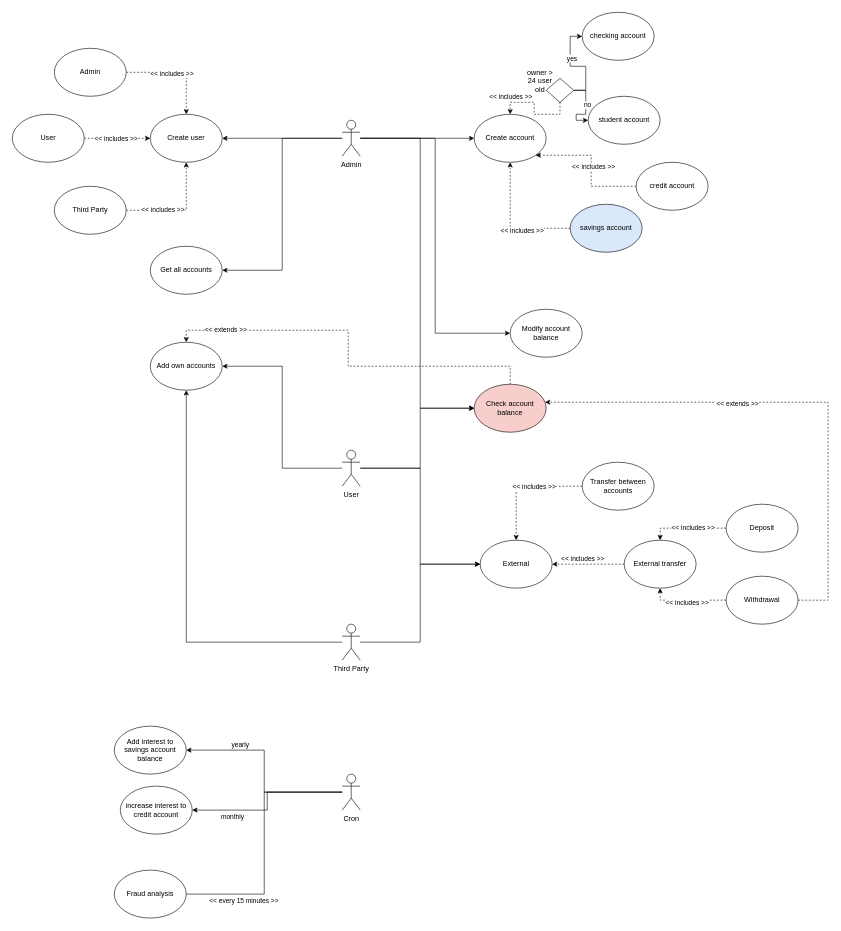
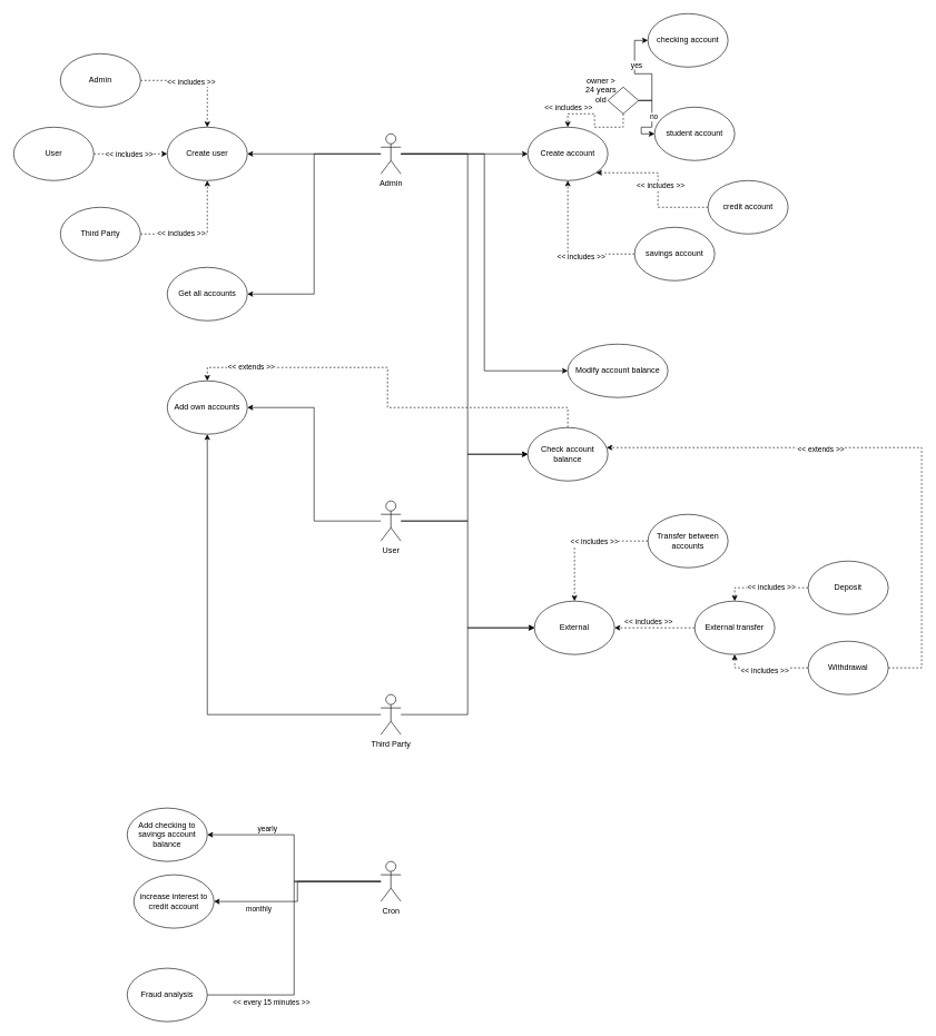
  <mxCell id="0" />
  <mxCell id="1" parent="0" />
  <mxCell id="2" style="edgeStyle=orthogonalEdgeStyle;rounded=0;orthogonalLoop=1;jettySize=auto;html=1;entryX=0;entryY=0.5;entryDx=0;entryDy=0;" parent="1" source="5" target="45" edge="1"><mxGeometry relative="1" as="geometry"><Array as="points"><mxPoint x="700" y="780" /><mxPoint x="700" y="680" /></Array></mxGeometry></mxCell>
  <mxCell id="3" style="edgeStyle=orthogonalEdgeStyle;rounded=0;orthogonalLoop=1;jettySize=auto;html=1;entryX=0;entryY=0.5;entryDx=0;entryDy=0;" parent="1" source="5" target="35" edge="1"><mxGeometry relative="1" as="geometry" /></mxCell>
  <mxCell id="4" style="edgeStyle=orthogonalEdgeStyle;rounded=0;orthogonalLoop=1;jettySize=auto;html=1;entryX=1;entryY=0.5;entryDx=0;entryDy=0;" parent="1" source="5" target="51" edge="1"><mxGeometry relative="1" as="geometry" /></mxCell>
  <mxCell id="5" value="User" style="shape=umlActor;verticalLabelPosition=bottom;verticalAlign=top;html=1;outlineConnect=0;" parent="1" vertex="1"><mxGeometry x="570" y="750" width="30" height="60" as="geometry" /></mxCell>
  <mxCell id="6" style="edgeStyle=orthogonalEdgeStyle;rounded=0;orthogonalLoop=1;jettySize=auto;html=1;entryX=0;entryY=0.5;entryDx=0;entryDy=0;" parent="1" source="11" target="15" edge="1"><mxGeometry relative="1" as="geometry" /></mxCell>
  <mxCell id="7" style="edgeStyle=orthogonalEdgeStyle;rounded=0;orthogonalLoop=1;jettySize=auto;html=1;entryX=0;entryY=0.5;entryDx=0;entryDy=0;" parent="1" source="11" target="45" edge="1"><mxGeometry relative="1" as="geometry"><Array as="points"><mxPoint x="700" y="230" /><mxPoint x="700" y="680" /></Array></mxGeometry></mxCell>
  <mxCell id="8" style="edgeStyle=orthogonalEdgeStyle;rounded=0;orthogonalLoop=1;jettySize=auto;html=1;entryX=0;entryY=0.5;entryDx=0;entryDy=0;" parent="1" source="11" target="42" edge="1"><mxGeometry relative="1" as="geometry" /></mxCell>
  <mxCell id="9" style="edgeStyle=orthogonalEdgeStyle;rounded=0;orthogonalLoop=1;jettySize=auto;html=1;entryX=1;entryY=0.5;entryDx=0;entryDy=0;" parent="1" source="11" target="49" edge="1"><mxGeometry relative="1" as="geometry" /></mxCell>
  <mxCell id="10" style="edgeStyle=orthogonalEdgeStyle;rounded=0;orthogonalLoop=1;jettySize=auto;html=1;entryX=1;entryY=0.5;entryDx=0;entryDy=0;" parent="1" source="11" target="50" edge="1"><mxGeometry relative="1" as="geometry" /></mxCell>
  <mxCell id="11" value="Admin" style="shape=umlActor;verticalLabelPosition=bottom;verticalAlign=top;html=1;outlineConnect=0;" parent="1" vertex="1"><mxGeometry x="570" y="200" width="30" height="60" as="geometry" /></mxCell>
  <mxCell id="12" style="edgeStyle=orthogonalEdgeStyle;rounded=0;orthogonalLoop=1;jettySize=auto;html=1;entryX=0;entryY=0.5;entryDx=0;entryDy=0;" parent="1" source="14" target="35" edge="1"><mxGeometry relative="1" as="geometry"><Array as="points"><mxPoint x="700" y="1070" /><mxPoint x="700" y="940" /></Array></mxGeometry></mxCell>
  <mxCell id="13" style="edgeStyle=orthogonalEdgeStyle;rounded=0;orthogonalLoop=1;jettySize=auto;html=1;entryX=0.5;entryY=1;entryDx=0;entryDy=0;" parent="1" source="14" target="51" edge="1"><mxGeometry relative="1" as="geometry" /></mxCell>
  <mxCell id="14" value="Third Party" style="shape=umlActor;verticalLabelPosition=bottom;verticalAlign=top;html=1;outlineConnect=0;" parent="1" vertex="1"><mxGeometry x="570" y="1040" width="30" height="60" as="geometry" /></mxCell>
  <mxCell id="15" value="Create account" style="ellipse;whiteSpace=wrap;html=1;" parent="1" vertex="1"><mxGeometry x="790" y="190" width="120" height="80" as="geometry" /></mxCell>
  <mxCell id="16" style="edgeStyle=orthogonalEdgeStyle;rounded=0;orthogonalLoop=1;jettySize=auto;html=1;entryX=0;entryY=0.5;entryDx=0;entryDy=0;" parent="1" source="22" target="24" edge="1"><mxGeometry relative="1" as="geometry" /></mxCell>
  <mxCell id="17" value="no" style="edgeLabel;html=1;align=center;verticalAlign=middle;resizable=0;points=[];" parent="16" vertex="1" connectable="0"><mxGeometry x="-0.17" y="2" relative="1" as="geometry"><mxPoint as="offset" /></mxGeometry></mxCell>
  <mxCell id="18" style="edgeStyle=orthogonalEdgeStyle;rounded=0;orthogonalLoop=1;jettySize=auto;html=1;entryX=0;entryY=0.5;entryDx=0;entryDy=0;" parent="1" source="22" target="23" edge="1"><mxGeometry relative="1" as="geometry" /></mxCell>
  <mxCell id="19" value="yes" style="edgeLabel;html=1;align=center;verticalAlign=middle;resizable=0;points=[];" parent="18" vertex="1" connectable="0"><mxGeometry x="0.282" y="-2" relative="1" as="geometry"><mxPoint as="offset" /></mxGeometry></mxCell>
  <mxCell id="20" style="edgeStyle=orthogonalEdgeStyle;rounded=0;orthogonalLoop=1;jettySize=auto;html=1;entryX=0.5;entryY=0;entryDx=0;entryDy=0;dashed=1;" parent="1" source="22" target="15" edge="1"><mxGeometry relative="1" as="geometry" /></mxCell>
  <mxCell id="21" value="&amp;lt;&amp;lt; includes &amp;gt;&amp;gt;" style="edgeLabel;html=1;align=center;verticalAlign=middle;resizable=0;points=[];" parent="20" vertex="1" connectable="0"><mxGeometry x="0.469" relative="1" as="geometry"><mxPoint x="-18" y="-10" as="offset" /></mxGeometry></mxCell>
  <mxCell id="22" value="" style="rhombus;whiteSpace=wrap;html=1;" parent="1" vertex="1"><mxGeometry x="910" y="130" width="46" height="40" as="geometry" /></mxCell>
  <mxCell id="23" value="checking account" style="ellipse;whiteSpace=wrap;html=1;" parent="1" vertex="1"><mxGeometry x="970" y="20" width="120" height="80" as="geometry" /></mxCell>
  <mxCell id="24" value="student account" style="ellipse;whiteSpace=wrap;html=1;" parent="1" vertex="1"><mxGeometry x="980" y="160" width="120" height="80" as="geometry" /></mxCell>
- <mxCell id="25" value="owner &amp;gt; 24 user old" style="text;html=1;strokeColor=none;fillColor=none;align=center;verticalAlign=middle;whiteSpace=wrap;rounded=0;" parent="1" vertex="1"><mxGeometry x="870" y="120" width="60" height="30" as="geometry" /></mxCell>
+ <mxCell id="25" value="owner &amp;gt; 24 years old" style="text;html=1;strokeColor=none;fillColor=none;align=center;verticalAlign=middle;whiteSpace=wrap;rounded=0;" parent="1" vertex="1"><mxGeometry x="870" y="120" width="60" height="30" as="geometry" /></mxCell>
  <mxCell id="26" style="edgeStyle=orthogonalEdgeStyle;rounded=0;orthogonalLoop=1;jettySize=auto;html=1;entryX=1;entryY=0.5;entryDx=0;entryDy=0;" parent="1" source="32" target="33" edge="1"><mxGeometry relative="1" as="geometry" /></mxCell>
  <mxCell id="27" value="yearly" style="edgeLabel;html=1;align=center;verticalAlign=middle;resizable=0;points=[];" parent="26" vertex="1" connectable="0"><mxGeometry x="0.438" relative="1" as="geometry"><mxPoint x="-4" y="-10" as="offset" /></mxGeometry></mxCell>
  <mxCell id="28" style="edgeStyle=orthogonalEdgeStyle;rounded=0;orthogonalLoop=1;jettySize=auto;html=1;entryX=1;entryY=0.5;entryDx=0;entryDy=0;" parent="1" source="32" target="34" edge="1"><mxGeometry relative="1" as="geometry" /></mxCell>
  <mxCell id="29" value="monthly" style="edgeLabel;html=1;align=center;verticalAlign=middle;resizable=0;points=[];" parent="28" vertex="1" connectable="0"><mxGeometry x="0.526" y="1" relative="1" as="geometry"><mxPoint y="9" as="offset" /></mxGeometry></mxCell>
  <mxCell id="30" style="edgeStyle=orthogonalEdgeStyle;rounded=0;orthogonalLoop=1;jettySize=auto;html=1;entryX=1;entryY=0.5;entryDx=0;entryDy=0;endArrow=none;" edge="1" parent="1" source="32" target="64"><mxGeometry relative="1" as="geometry" /></mxCell>
  <mxCell id="31" value="&amp;lt;&amp;lt; every 15 minutes &amp;gt;&amp;gt;" style="edgeLabel;html=1;align=center;verticalAlign=middle;resizable=0;points=[];" vertex="1" connectable="0" parent="30"><mxGeometry x="0.581" relative="1" as="geometry"><mxPoint x="5" y="10" as="offset" /></mxGeometry></mxCell>
  <mxCell id="32" value="Cron" style="shape=umlActor;verticalLabelPosition=bottom;verticalAlign=top;html=1;outlineConnect=0;" parent="1" vertex="1"><mxGeometry x="570" y="1290" width="30" height="60" as="geometry" /></mxCell>
- <mxCell id="33" value="Add interest to savings account balance" style="ellipse;whiteSpace=wrap;html=1;" parent="1" vertex="1"><mxGeometry x="190" y="1210" width="120" height="80" as="geometry" /></mxCell>
+ <mxCell id="33" value="Add checking to savings account balance" style="ellipse;whiteSpace=wrap;html=1;" parent="1" vertex="1"><mxGeometry x="190" y="1210" width="120" height="80" as="geometry" /></mxCell>
  <mxCell id="34" value="increase interest to credit account" style="ellipse;whiteSpace=wrap;html=1;" parent="1" vertex="1"><mxGeometry x="200" y="1310" width="120" height="80" as="geometry" /></mxCell>
  <mxCell id="35" value="External" style="ellipse;whiteSpace=wrap;html=1;" parent="1" vertex="1"><mxGeometry x="800" y="900" width="120" height="80" as="geometry" /></mxCell>
  <mxCell id="36" style="edgeStyle=orthogonalEdgeStyle;rounded=0;orthogonalLoop=1;jettySize=auto;html=1;entryX=1;entryY=1;entryDx=0;entryDy=0;dashed=1;" parent="1" source="38" target="15" edge="1"><mxGeometry relative="1" as="geometry" /></mxCell>
  <mxCell id="37" value="&amp;lt;&amp;lt; includes &amp;gt;&amp;gt;" style="edgeLabel;html=1;align=center;verticalAlign=middle;resizable=0;points=[];" parent="36" vertex="1" connectable="0"><mxGeometry x="-0.006" y="-3" relative="1" as="geometry"><mxPoint as="offset" /></mxGeometry></mxCell>
  <mxCell id="38" value="credit account" style="ellipse;whiteSpace=wrap;html=1;" parent="1" vertex="1"><mxGeometry x="1060" y="270" width="120" height="80" as="geometry" /></mxCell>
  <mxCell id="39" style="edgeStyle=orthogonalEdgeStyle;rounded=0;orthogonalLoop=1;jettySize=auto;html=1;entryX=0.5;entryY=1;entryDx=0;entryDy=0;dashed=1;" parent="1" source="41" target="15" edge="1"><mxGeometry relative="1" as="geometry" /></mxCell>
  <mxCell id="40" value="&amp;lt;&amp;lt; includes &amp;gt;&amp;gt;" style="edgeLabel;html=1;align=center;verticalAlign=middle;resizable=0;points=[];" parent="39" vertex="1" connectable="0"><mxGeometry x="-0.229" y="3" relative="1" as="geometry"><mxPoint as="offset" /></mxGeometry></mxCell>
- <mxCell id="41" value="savings account" style="ellipse;whiteSpace=wrap;html=1;fillColor=#dae8fc;" parent="1" vertex="1"><mxGeometry x="950" y="340" width="120" height="80" as="geometry" /></mxCell>
- <mxCell id="42" value="Modify account balance" style="ellipse;whiteSpace=wrap;html=1;" parent="1" vertex="1"><mxGeometry x="850" y="515" width="120" height="80" as="geometry" /></mxCell>
+ <mxCell id="41" value="savings account" style="ellipse;whiteSpace=wrap;html=1;" parent="1" vertex="1"><mxGeometry x="950" y="340" width="120" height="80" as="geometry" /></mxCell>
+ <mxCell id="42" value="Modify account balance" style="ellipse;whiteSpace=wrap;html=1;" parent="1" vertex="1"><mxGeometry x="850" y="515" width="150" height="80" as="geometry" /></mxCell>
  <mxCell id="43" style="edgeStyle=orthogonalEdgeStyle;rounded=0;orthogonalLoop=1;jettySize=auto;html=1;entryX=0.5;entryY=0;entryDx=0;entryDy=0;dashed=1;" edge="1" parent="1" source="45" target="51"><mxGeometry relative="1" as="geometry"><Array as="points"><mxPoint x="850" y="610" /><mxPoint x="580" y="610" /><mxPoint x="580" y="550" /><mxPoint x="310" y="550" /></Array></mxGeometry></mxCell>
  <mxCell id="44" value="&amp;lt;&amp;lt; extends &amp;gt;&amp;gt;" style="edgeLabel;html=1;align=center;verticalAlign=middle;resizable=0;points=[];" vertex="1" connectable="0" parent="43"><mxGeometry x="0.739" y="-1" relative="1" as="geometry"><mxPoint as="offset" /></mxGeometry></mxCell>
- <mxCell id="45" value="Check account balance" style="ellipse;whiteSpace=wrap;html=1;fillColor=#f8cecc;" parent="1" vertex="1"><mxGeometry x="790" y="640" width="120" height="80" as="geometry" /></mxCell>
+ <mxCell id="45" value="Check account balance" style="ellipse;whiteSpace=wrap;html=1;" parent="1" vertex="1"><mxGeometry x="790" y="640" width="120" height="80" as="geometry" /></mxCell>
  <mxCell id="46" style="edgeStyle=orthogonalEdgeStyle;rounded=0;orthogonalLoop=1;jettySize=auto;html=1;entryX=0.5;entryY=0;entryDx=0;entryDy=0;dashed=1;" parent="1" source="48" target="35" edge="1"><mxGeometry relative="1" as="geometry" /></mxCell>
  <mxCell id="47" value="&amp;lt;&amp;lt; includes &amp;gt;&amp;gt;" style="edgeLabel;html=1;align=center;verticalAlign=middle;resizable=0;points=[];" parent="46" vertex="1" connectable="0"><mxGeometry x="-0.19" y="1" relative="1" as="geometry"><mxPoint as="offset" /></mxGeometry></mxCell>
  <mxCell id="48" value="Transfer between accounts" style="ellipse;whiteSpace=wrap;html=1;" parent="1" vertex="1"><mxGeometry x="970" y="770" width="120" height="80" as="geometry" /></mxCell>
  <mxCell id="49" value="Create user" style="ellipse;whiteSpace=wrap;html=1;" parent="1" vertex="1"><mxGeometry x="250" y="190" width="120" height="80" as="geometry" /></mxCell>
- <mxCell id="50" value="Get all accounts" style="ellipse;whiteSpace=wrap;html=1;" parent="1" vertex="1"><mxGeometry x="250" y="410" width="120" height="80" as="geometry" /></mxCell>
+ <mxCell id="50" value="Get all accounts" style="ellipse;whiteSpace=wrap;html=1;" parent="1" vertex="1"><mxGeometry x="250" y="400" width="120" height="80" as="geometry" /></mxCell>
  <mxCell id="51" value="Add own accounts" style="ellipse;whiteSpace=wrap;html=1;" parent="1" vertex="1"><mxGeometry x="250" y="570" width="120" height="80" as="geometry" /></mxCell>
  <mxCell id="52" style="edgeStyle=orthogonalEdgeStyle;rounded=0;orthogonalLoop=1;jettySize=auto;html=1;entryX=0.5;entryY=0;entryDx=0;entryDy=0;dashed=1;" parent="1" source="54" target="49" edge="1"><mxGeometry relative="1" as="geometry" /></mxCell>
  <mxCell id="53" value="&amp;lt;&amp;lt; includes &amp;gt;&amp;gt;" style="edgeLabel;html=1;align=center;verticalAlign=middle;resizable=0;points=[];" parent="52" vertex="1" connectable="0"><mxGeometry x="-0.118" y="-2" relative="1" as="geometry"><mxPoint as="offset" /></mxGeometry></mxCell>
  <mxCell id="54" value="Admin" style="ellipse;whiteSpace=wrap;html=1;" parent="1" vertex="1"><mxGeometry x="90" y="80" width="120" height="80" as="geometry" /></mxCell>
  <mxCell id="55" style="edgeStyle=orthogonalEdgeStyle;rounded=0;orthogonalLoop=1;jettySize=auto;html=1;entryX=0;entryY=0.5;entryDx=0;entryDy=0;dashed=1;" parent="1" source="57" target="49" edge="1"><mxGeometry relative="1" as="geometry" /></mxCell>
  <mxCell id="56" value="&amp;lt;&amp;lt; includes &amp;gt;&amp;gt;" style="edgeLabel;html=1;align=center;verticalAlign=middle;resizable=0;points=[];" parent="55" vertex="1" connectable="0"><mxGeometry x="-0.054" relative="1" as="geometry"><mxPoint as="offset" /></mxGeometry></mxCell>
  <mxCell id="57" value="User" style="ellipse;whiteSpace=wrap;html=1;" parent="1" vertex="1"><mxGeometry x="20" y="190" width="120" height="80" as="geometry" /></mxCell>
  <mxCell id="58" style="edgeStyle=orthogonalEdgeStyle;rounded=0;orthogonalLoop=1;jettySize=auto;html=1;dashed=1;" parent="1" source="60" target="49" edge="1"><mxGeometry relative="1" as="geometry" /></mxCell>
  <mxCell id="59" value="&amp;lt;&amp;lt; includes &amp;gt;&amp;gt;" style="edgeLabel;html=1;align=center;verticalAlign=middle;resizable=0;points=[];" parent="58" vertex="1" connectable="0"><mxGeometry x="-0.333" y="2" relative="1" as="geometry"><mxPoint as="offset" /></mxGeometry></mxCell>
  <mxCell id="60" value="Third Party" style="ellipse;whiteSpace=wrap;html=1;" parent="1" vertex="1"><mxGeometry x="90" y="310" width="120" height="80" as="geometry" /></mxCell>
  <mxCell id="61" style="edgeStyle=orthogonalEdgeStyle;rounded=0;orthogonalLoop=1;jettySize=auto;html=1;entryX=1;entryY=0.5;entryDx=0;entryDy=0;dashed=1;" parent="1" source="63" target="35" edge="1"><mxGeometry relative="1" as="geometry" /></mxCell>
  <mxCell id="62" value="&amp;lt;&amp;lt; includes &amp;gt;&amp;gt;" style="edgeLabel;html=1;align=center;verticalAlign=middle;resizable=0;points=[];" parent="61" vertex="1" connectable="0"><mxGeometry x="0.4" y="1" relative="1" as="geometry"><mxPoint x="14" y="-11" as="offset" /></mxGeometry></mxCell>
  <mxCell id="63" value="External transfer" style="ellipse;whiteSpace=wrap;html=1;" parent="1" vertex="1"><mxGeometry x="1040" y="900" width="120" height="80" as="geometry" /></mxCell>
  <mxCell id="64" value="Fraud analysis" style="ellipse;whiteSpace=wrap;html=1;" vertex="1" parent="1"><mxGeometry x="190" y="1450" width="120" height="80" as="geometry" /></mxCell>
  <mxCell id="65" style="edgeStyle=orthogonalEdgeStyle;rounded=0;orthogonalLoop=1;jettySize=auto;html=1;entryX=0.5;entryY=0;entryDx=0;entryDy=0;dashed=1;" edge="1" parent="1" source="67" target="63"><mxGeometry relative="1" as="geometry" /></mxCell>
  <mxCell id="66" value="&amp;lt;&amp;lt; includes &amp;gt;&amp;gt;" style="edgeLabel;html=1;align=center;verticalAlign=middle;resizable=0;points=[];" vertex="1" connectable="0" parent="65"><mxGeometry x="-0.139" y="-2" relative="1" as="geometry"><mxPoint as="offset" /></mxGeometry></mxCell>
  <mxCell id="67" value="Deposit" style="ellipse;whiteSpace=wrap;html=1;" vertex="1" parent="1"><mxGeometry x="1210" y="840" width="120" height="80" as="geometry" /></mxCell>
  <mxCell id="68" style="edgeStyle=orthogonalEdgeStyle;rounded=0;orthogonalLoop=1;jettySize=auto;html=1;entryX=0.5;entryY=1;entryDx=0;entryDy=0;dashed=1;" edge="1" parent="1" source="72" target="63"><mxGeometry relative="1" as="geometry" /></mxCell>
  <mxCell id="69" value="&amp;lt;&amp;lt; includes &amp;gt;&amp;gt;" style="edgeLabel;html=1;align=center;verticalAlign=middle;resizable=0;points=[];" vertex="1" connectable="0" parent="68"><mxGeometry x="0.015" y="3" relative="1" as="geometry"><mxPoint as="offset" /></mxGeometry></mxCell>
  <mxCell id="70" style="edgeStyle=orthogonalEdgeStyle;rounded=0;orthogonalLoop=1;jettySize=auto;html=1;dashed=1;" edge="1" parent="1" source="72" target="45"><mxGeometry relative="1" as="geometry"><Array as="points"><mxPoint x="1380" y="1000" /><mxPoint x="1380" y="670" /></Array></mxGeometry></mxCell>
  <mxCell id="71" value="&amp;lt;&amp;lt; extends &amp;gt;&amp;gt;" style="edgeLabel;html=1;align=center;verticalAlign=middle;resizable=0;points=[];" vertex="1" connectable="0" parent="70"><mxGeometry x="0.249" y="1" relative="1" as="geometry"><mxPoint as="offset" /></mxGeometry></mxCell>
  <mxCell id="72" value="Withdrawal" style="ellipse;whiteSpace=wrap;html=1;" vertex="1" parent="1"><mxGeometry x="1210" y="960" width="120" height="80" as="geometry" /></mxCell>
